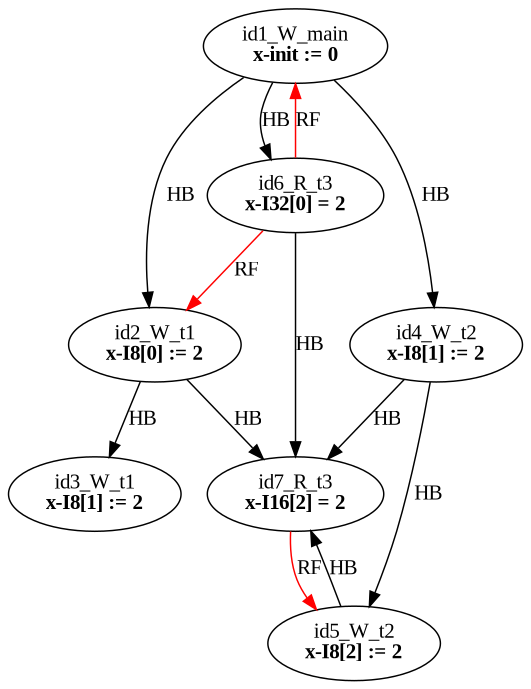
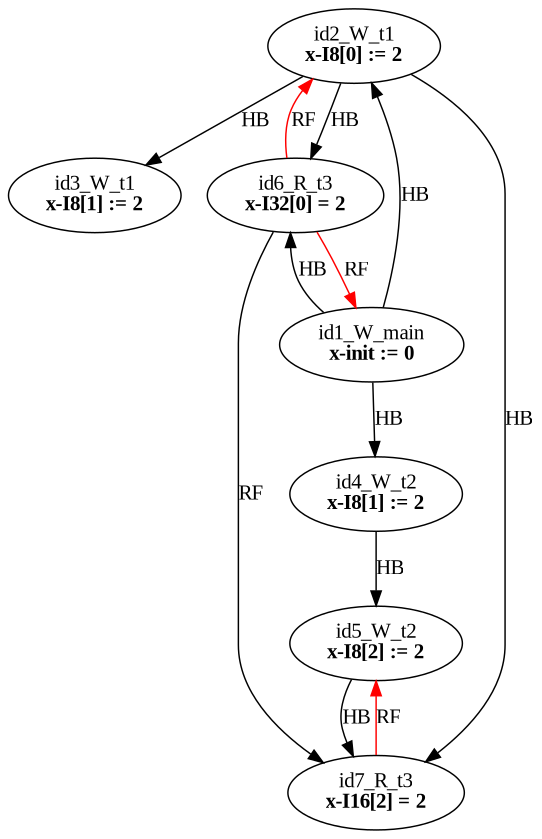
  digraph {
    fontname="Liberation Serif"
    rankdir=TB
    splines=true
    node [fontname="Liberation Serif"]
    edge [color=black fontname="Liberation Serif"]
    n1 [label=<id2_W_t1<br/><B>x-I8[0] := 2</B>>]
    n2 [label=<id3_W_t1<br/><B>x-I8[1] := 2</B>>]
    n3 [label=<id6_R_t3<br/><B>x-I32[0] = 2</B>>]
    n4 [label=<id7_R_t3<br/><B>x-I16[2] = 2</B>>]
    n5 [label=<id1_W_main<br/><B>x-init := 0</B>>]
    n6 [label=<id5_W_t2<br/><B>x-I8[2] := 2</B>>]
    n7 [label=<id4_W_t2<br/><B>x-I8[1] := 2</B>>]
    n1 -> n2 [label=HB]
+   n1 -> n3 [label=HB]
    n1 -> n4 [label=HB]
    n3 -> n1 [color=red label=RF]
-   n3 -> n4 [label=HB]
+   n3 -> n4 [label=RF]
    n3 -> n5 [color=red label=RF]
    n4 -> n6 [color=red label=RF]
    n5 -> n1 [label=HB]
    n5 -> n3 [label=HB]
    n5 -> n7 [label=HB]
    n6 -> n4 [label=HB]
-   n7 -> n4 [label=HB]
    n7 -> n6 [label=HB]
  }
